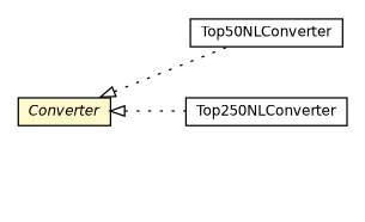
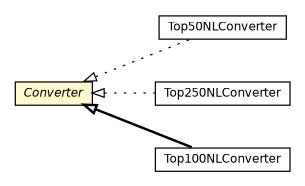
  digraph {
    nodesep=0.25
    rankdir=LR
    ranksep=0.5
    node [fontcolor=black fontname=Helvetica fontsize=10.0 shape=plaintext]
    edge [arrowtail=empty dir=back fontname=Helvetica fontsize=10 headport=p labelfontname=Helvetica labelfontsize=10 style=dotted tailport=p]
    n1 [label=<<table title="nl.b3p.topnl.converters.Top50NLConverter" border="0" cellborder="1" cellspacing="0" cellpadding="2" port="p" href="./Top50NLConverter.html"> 		<tr><td><table border="0" cellspacing="0" cellpadding="1"> <tr><td align="center" balign="center"> Top50NLConverter </td></tr> 		</table></td></tr> 		</table>>]
    n2 [label=<<table title="nl.b3p.topnl.converters.Top250NLConverter" border="0" cellborder="1" cellspacing="0" cellpadding="2" port="p" href="./Top250NLConverter.html"> 		<tr><td><table border="0" cellspacing="0" cellpadding="1"> <tr><td align="center" balign="center"> Top250NLConverter </td></tr> 		</table></td></tr> 		</table>>]
    n3 [label=<<table title="nl.b3p.topnl.converters.Converter" border="0" cellborder="1" cellspacing="0" cellpadding="2" port="p" bgcolor="lemonChiffon" href="./Converter.html"> 		<tr><td><table border="0" cellspacing="0" cellpadding="1"> <tr><td align="center" balign="center"><font face="Helvetica-Oblique"> Converter </font></td></tr> 		</table></td></tr> 		</table>>]
+   n4 [label=<<table title="nl.b3p.topnl.converters.Top100NLConverter" border="0" cellborder="1" cellspacing="0" cellpadding="2" port="p" href="./Top100NLConverter.html"> 		<tr><td><table border="0" cellspacing="0" cellpadding="1"> <tr><td align="center" balign="center"> Top100NLConverter </td></tr> 		</table></td></tr> 		</table>>]
    n3 -> n1
    n3 -> n2
+   n3 -> n4 [style=bold]
  }
